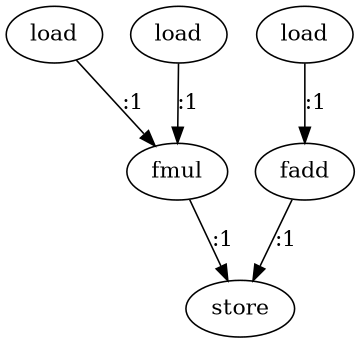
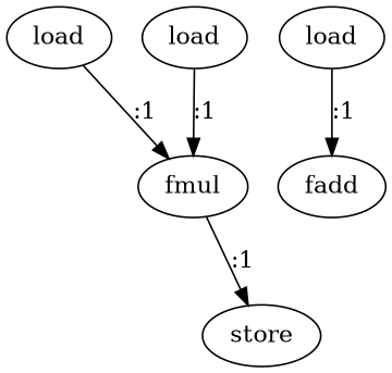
  digraph {
    n1 [label=load]
    n2 [label=fmul]
    n3 [label=store]
    n4 [label=fadd]
    n5 [label=load]
    n6 [label=load]
    n1 -> n2 [label=":1"]
    n2 -> n3 [label=":1"]
-   n4 -> n3 [label=":1"]
    n5 -> n4 [label=":1"]
    n6 -> n2 [label=":1"]
  }
